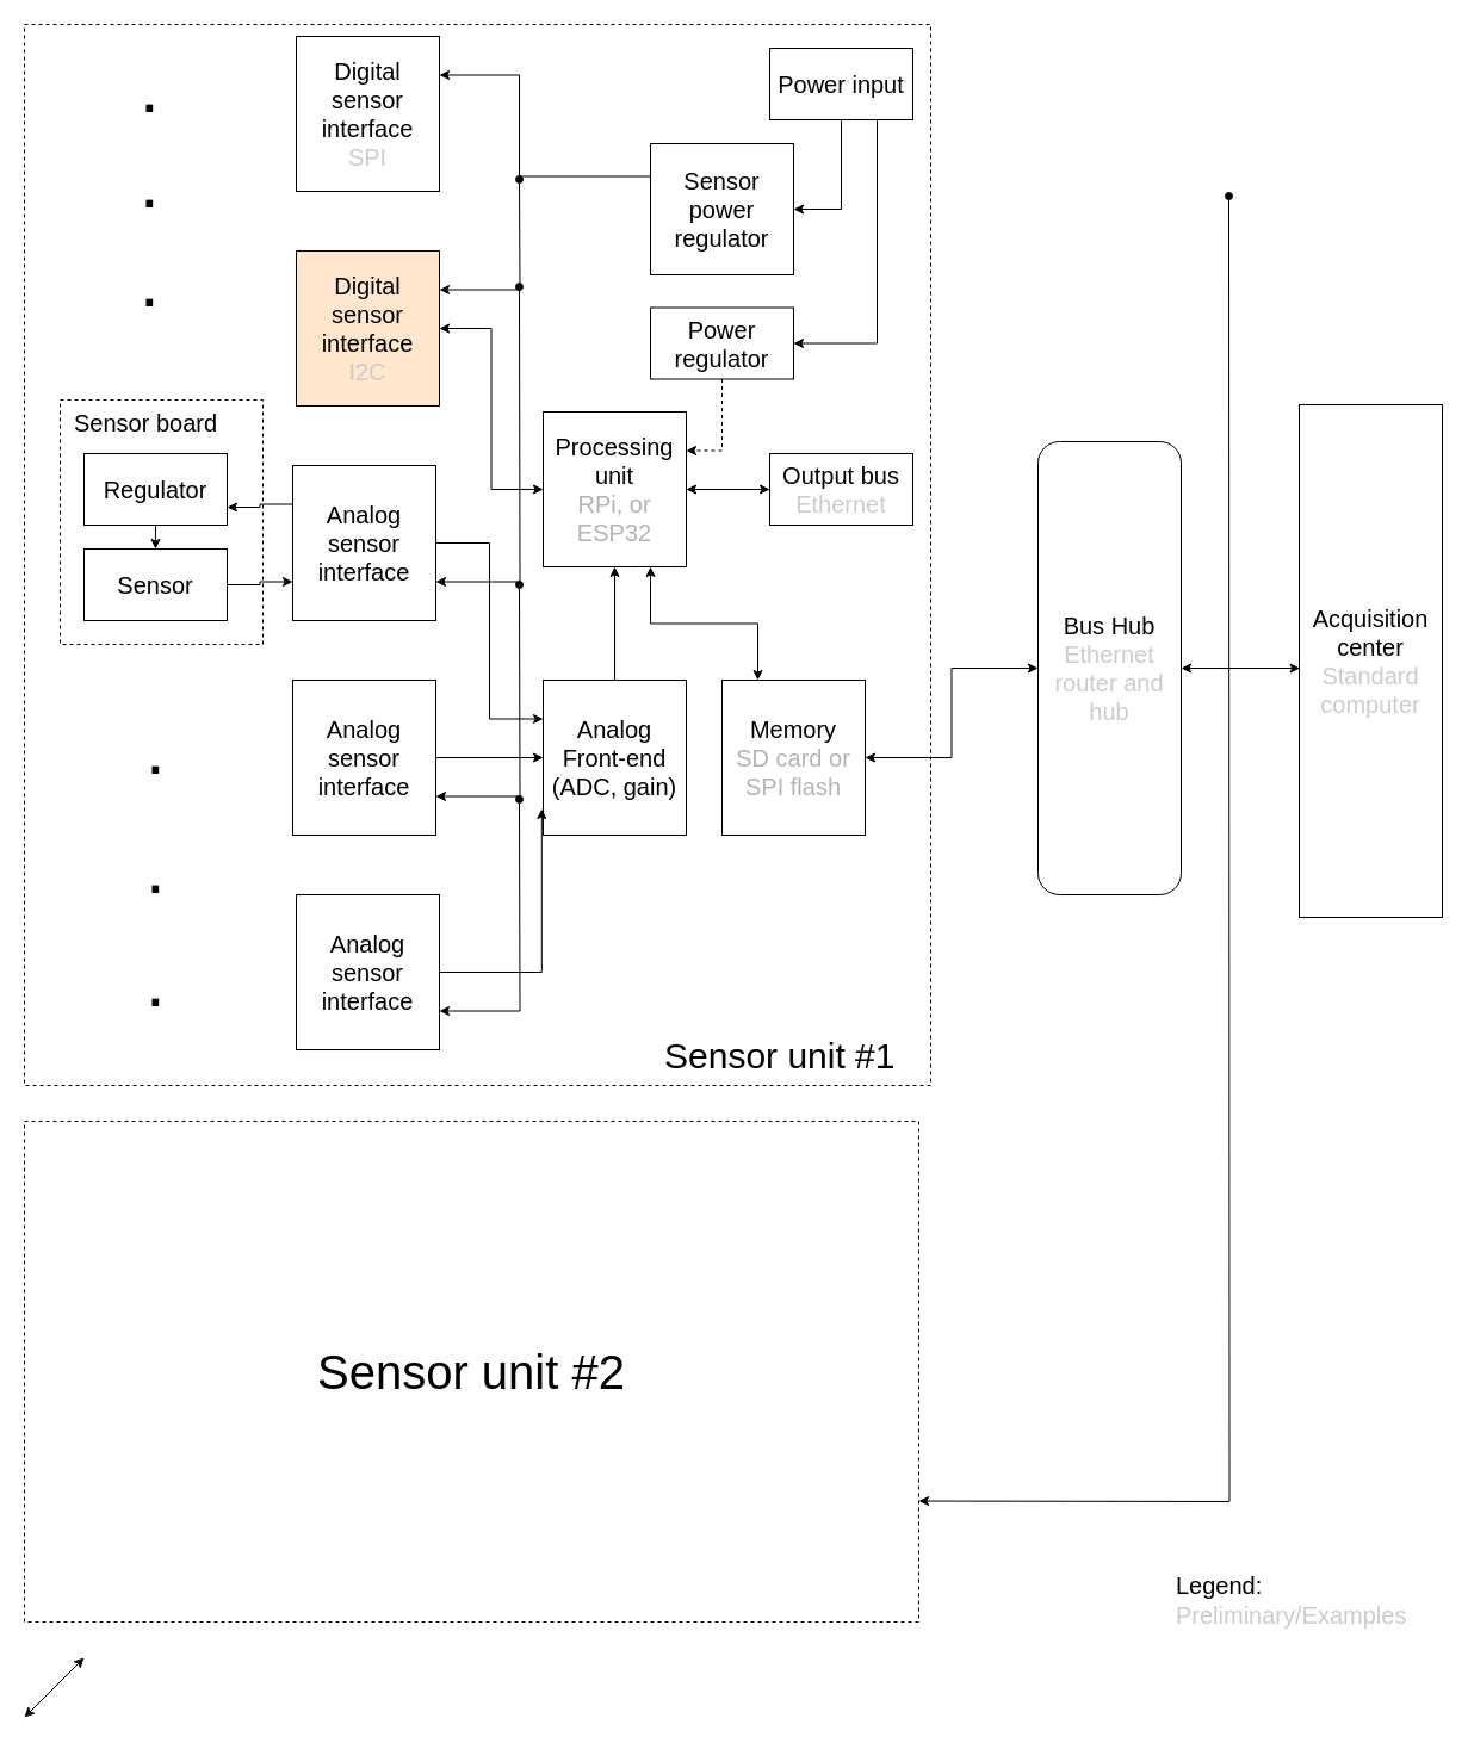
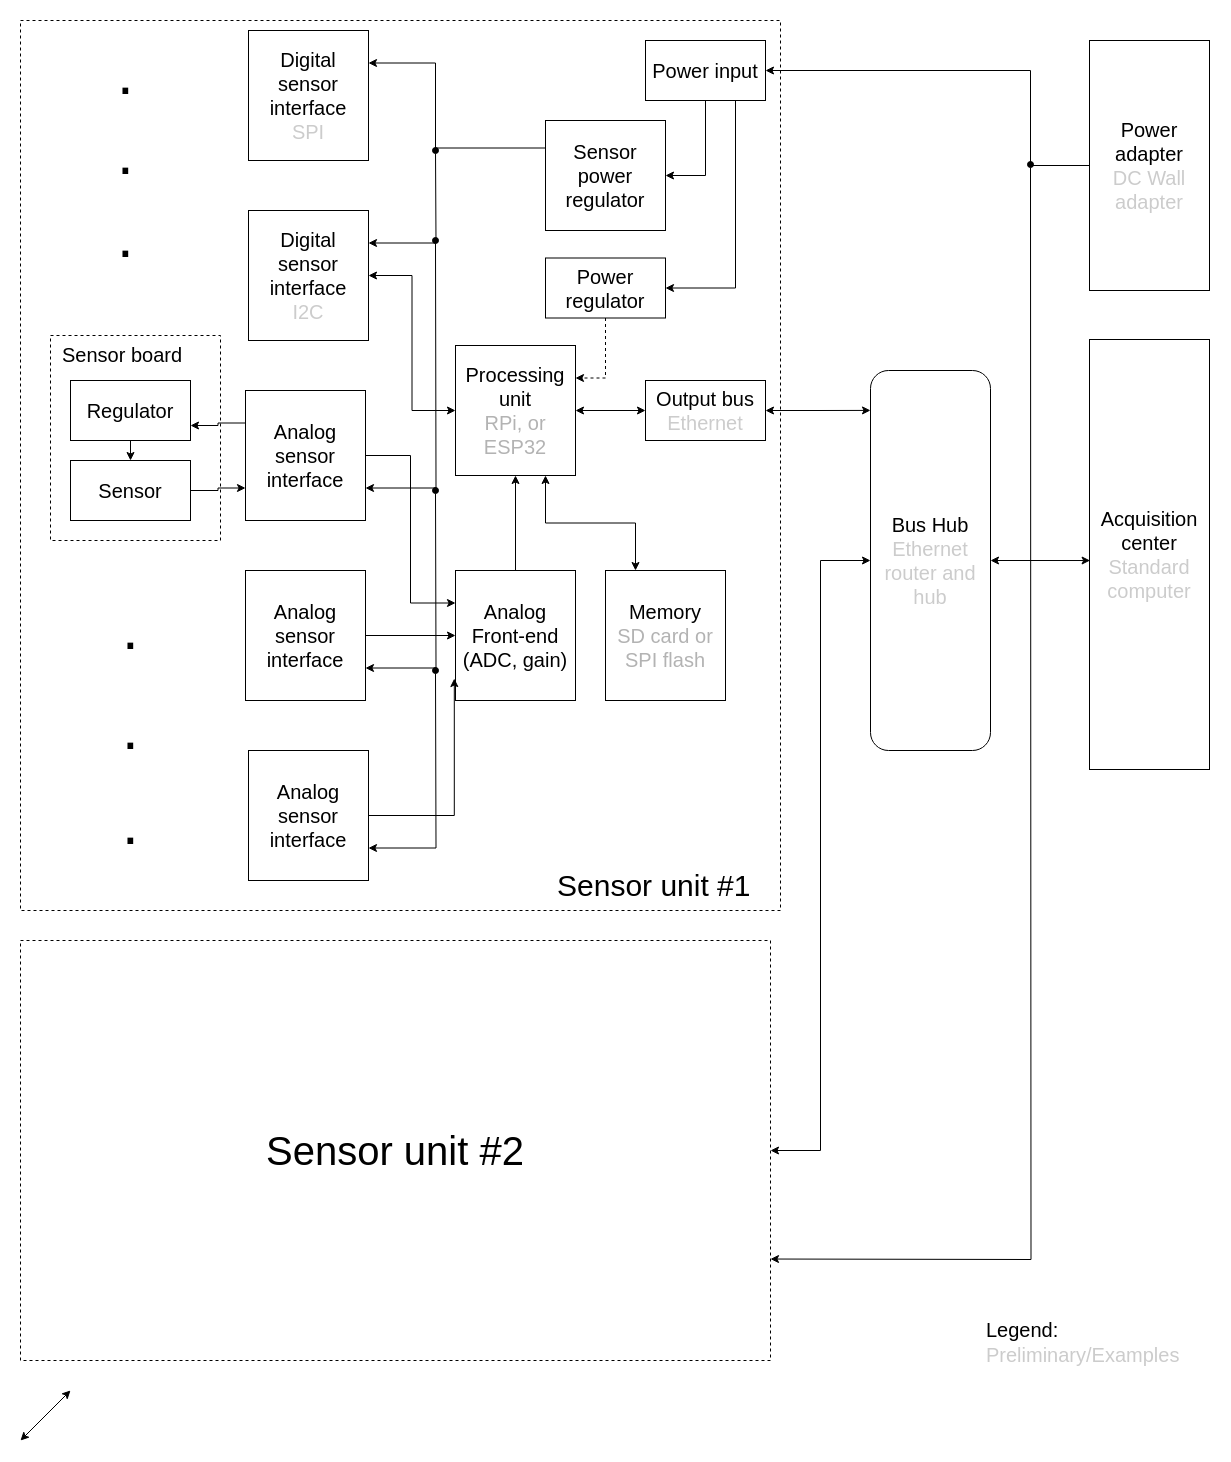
  <mxCell id="0" />
  <mxCell id="1" parent="0" />
  <mxCell id="2" value="" style="rounded=0;whiteSpace=wrap;html=1;dashed=1;" parent="1" vertex="1"><mxGeometry x="20" y="20" width="760" height="890" as="geometry" /></mxCell>
  <mxCell id="3" style="edgeStyle=orthogonalEdgeStyle;rounded=0;orthogonalLoop=1;jettySize=auto;html=1;exitX=1;exitY=0.5;exitDx=0;exitDy=0;startArrow=classic;startFill=1;" parent="1" source="4" target="6" edge="1"><mxGeometry relative="1" as="geometry" /></mxCell>
  <mxCell id="4" value="&lt;font style=&quot;font-size: 20px&quot;&gt;Processing unit&lt;br&gt;&lt;font color=&quot;#b3b3b3&quot;&gt;RPi, or ESP32&lt;/font&gt;&lt;br&gt;&lt;/font&gt;" style="rounded=0;whiteSpace=wrap;html=1;" parent="1" vertex="1"><mxGeometry x="455" y="345" width="120" height="130" as="geometry" /></mxCell>
+ <mxCell id="5" style="edgeStyle=orthogonalEdgeStyle;rounded=0;orthogonalLoop=1;jettySize=auto;html=1;exitX=1;exitY=0.5;exitDx=0;exitDy=0;startArrow=classic;startFill=1;endArrow=classic;endFill=1;entryX=0;entryY=0.105;entryDx=0;entryDy=0;entryPerimeter=0;" parent="1" source="6" target="16" edge="1"><mxGeometry relative="1" as="geometry"><mxPoint x="869" y="409" as="targetPoint" /></mxGeometry></mxCell>
  <mxCell id="6" value="&lt;font style=&quot;font-size: 20px&quot;&gt;Output bus&lt;br&gt;&lt;font color=&quot;#cccccc&quot;&gt;Ethernet&lt;/font&gt;&lt;br&gt;&lt;/font&gt;" style="rounded=0;whiteSpace=wrap;html=1;" parent="1" vertex="1"><mxGeometry x="645" y="380" width="120" height="60" as="geometry" /></mxCell>
  <mxCell id="7" value="&lt;font style=&quot;font-size: 20px&quot; color=&quot;#cccccc&quot;&gt;Preliminary/Examples&lt;/font&gt;" style="text;html=1;resizable=0;points=[];autosize=1;align=left;verticalAlign=top;spacingTop=-4;" parent="1" vertex="1"><mxGeometry x="984" y="1340" width="210" height="20" as="geometry" /></mxCell>
  <mxCell id="8" style="edgeStyle=orthogonalEdgeStyle;rounded=0;orthogonalLoop=1;jettySize=auto;html=1;exitX=0.5;exitY=0;exitDx=0;exitDy=0;entryX=0.5;entryY=1;entryDx=0;entryDy=0;startArrow=none;startFill=0;" parent="1" source="9" target="4" edge="1"><mxGeometry relative="1" as="geometry" /></mxCell>
  <mxCell id="9" value="&lt;font style=&quot;font-size: 20px&quot;&gt;Analog Front-end&lt;br&gt;(ADC, gain)&lt;br&gt;&lt;/font&gt;" style="rounded=0;whiteSpace=wrap;html=1;" parent="1" vertex="1"><mxGeometry x="455" y="570" width="120" height="130" as="geometry" /></mxCell>
+ <mxCell id="10" style="edgeStyle=orthogonalEdgeStyle;rounded=0;orthogonalLoop=1;jettySize=auto;html=1;exitX=1;exitY=0.5;exitDx=0;exitDy=0;entryX=0;entryY=0.5;entryDx=0;entryDy=0;startArrow=classic;startFill=1;endArrow=none;endFill=0;" parent="1" source="13" target="34" edge="1"><mxGeometry relative="1" as="geometry"><Array as="points"><mxPoint x="1030" y="70" /><mxPoint x="1030" y="165" /></Array></mxGeometry></mxCell>
  <mxCell id="11" style="edgeStyle=orthogonalEdgeStyle;rounded=0;orthogonalLoop=1;jettySize=auto;html=1;exitX=0.75;exitY=1;exitDx=0;exitDy=0;entryX=1;entryY=0.5;entryDx=0;entryDy=0;startArrow=none;startFill=0;endArrow=classic;endFill=1;" parent="1" source="13" target="36" edge="1"><mxGeometry relative="1" as="geometry" /></mxCell>
  <mxCell id="12" style="edgeStyle=orthogonalEdgeStyle;rounded=0;orthogonalLoop=1;jettySize=auto;html=1;exitX=0.5;exitY=1;exitDx=0;exitDy=0;entryX=1;entryY=0.5;entryDx=0;entryDy=0;startArrow=none;startFill=0;endArrow=classic;endFill=1;" parent="1" source="13" target="38" edge="1"><mxGeometry relative="1" as="geometry" /></mxCell>
  <mxCell id="13" value="&lt;font style=&quot;font-size: 20px&quot;&gt;Power input&lt;br&gt;&lt;/font&gt;" style="rounded=0;whiteSpace=wrap;html=1;" parent="1" vertex="1"><mxGeometry x="645" y="40" width="120" height="60" as="geometry" /></mxCell>
  <mxCell id="14" style="edgeStyle=orthogonalEdgeStyle;rounded=0;orthogonalLoop=1;jettySize=auto;html=1;exitX=1;exitY=0.5;exitDx=0;exitDy=0;entryX=0.005;entryY=0.514;entryDx=0;entryDy=0;entryPerimeter=0;startArrow=classic;startFill=1;endArrow=classic;endFill=1;" parent="1" source="16" target="17" edge="1"><mxGeometry relative="1" as="geometry" /></mxCell>
- <mxCell id="15" style="edgeStyle=orthogonalEdgeStyle;rounded=0;orthogonalLoop=1;jettySize=auto;html=1;exitX=0;exitY=0.5;exitDx=0;exitDy=0;startArrow=classic;startFill=1;endArrow=classic;endFill=1;" parent="1" source="16" target="54" edge="1"><mxGeometry relative="1" as="geometry" /></mxCell>
+ <mxCell id="15" style="edgeStyle=orthogonalEdgeStyle;rounded=0;orthogonalLoop=1;jettySize=auto;html=1;exitX=0;exitY=0.5;exitDx=0;exitDy=0;entryX=1;entryY=0.5;entryDx=0;entryDy=0;startArrow=classic;startFill=1;endArrow=classic;endFill=1;" parent="1" source="16" target="33" edge="1"><mxGeometry relative="1" as="geometry" /></mxCell>
  <mxCell id="16" value="&lt;font style=&quot;font-size: 20px&quot;&gt;Bus Hub&lt;br&gt;&lt;font color=&quot;#cccccc&quot;&gt;Ethernet router and hub&lt;/font&gt;&lt;br&gt;&lt;/font&gt;" style="whiteSpace=wrap;html=1;rounded=1;" parent="1" vertex="1"><mxGeometry x="870" y="370" width="120" height="380" as="geometry" /></mxCell>
  <mxCell id="17" value="&lt;font style=&quot;font-size: 20px&quot;&gt;Acquisition center&lt;br&gt;&lt;font color=&quot;#cccccc&quot;&gt;Standard computer&lt;/font&gt;&lt;br&gt;&lt;/font&gt;" style="rounded=0;whiteSpace=wrap;html=1;" parent="1" vertex="1"><mxGeometry x="1089" y="339" width="120" height="430" as="geometry" /></mxCell>
  <mxCell id="18" style="edgeStyle=orthogonalEdgeStyle;rounded=0;orthogonalLoop=1;jettySize=auto;html=1;exitX=1;exitY=0.5;exitDx=0;exitDy=0;entryX=0;entryY=0.5;entryDx=0;entryDy=0;startArrow=none;startFill=0;endArrow=classic;endFill=1;" parent="1" source="20" target="9" edge="1"><mxGeometry relative="1" as="geometry" /></mxCell>
  <mxCell id="19" style="edgeStyle=orthogonalEdgeStyle;rounded=0;orthogonalLoop=1;jettySize=auto;html=1;exitX=1;exitY=0.75;exitDx=0;exitDy=0;startArrow=classic;startFill=1;endArrow=oval;endFill=1;" parent="1" source="20" edge="1"><mxGeometry relative="1" as="geometry"><mxPoint x="435" y="490" as="targetPoint" /></mxGeometry></mxCell>
  <mxCell id="20" value="&lt;font style=&quot;font-size: 20px&quot;&gt;Analog sensor interface&lt;br&gt;&lt;/font&gt;" style="rounded=0;whiteSpace=wrap;html=1;" parent="1" vertex="1"><mxGeometry x="245" y="570" width="120" height="130" as="geometry" /></mxCell>
  <mxCell id="21" style="edgeStyle=orthogonalEdgeStyle;rounded=0;orthogonalLoop=1;jettySize=auto;html=1;exitX=1;exitY=0.5;exitDx=0;exitDy=0;entryX=-0.01;entryY=0.831;entryDx=0;entryDy=0;entryPerimeter=0;startArrow=none;startFill=0;endArrow=classic;endFill=1;" parent="1" source="23" target="9" edge="1"><mxGeometry relative="1" as="geometry" /></mxCell>
  <mxCell id="22" style="edgeStyle=orthogonalEdgeStyle;rounded=0;orthogonalLoop=1;jettySize=auto;html=1;exitX=1;exitY=0.75;exitDx=0;exitDy=0;startArrow=classic;startFill=1;endArrow=oval;endFill=1;" parent="1" source="23" edge="1"><mxGeometry relative="1" as="geometry"><mxPoint x="435" y="670" as="targetPoint" /></mxGeometry></mxCell>
  <mxCell id="23" value="&lt;font style=&quot;font-size: 20px&quot;&gt;Analog sensor interface&lt;br&gt;&lt;/font&gt;" style="rounded=0;whiteSpace=wrap;html=1;" parent="1" vertex="1"><mxGeometry x="248" y="750" width="120" height="130" as="geometry" /></mxCell>
  <mxCell id="24" style="edgeStyle=orthogonalEdgeStyle;rounded=0;orthogonalLoop=1;jettySize=auto;html=1;exitX=1;exitY=0.5;exitDx=0;exitDy=0;entryX=0;entryY=0.25;entryDx=0;entryDy=0;startArrow=none;startFill=0;endArrow=classic;endFill=1;" parent="1" source="26" target="9" edge="1"><mxGeometry relative="1" as="geometry" /></mxCell>
  <mxCell id="25" style="edgeStyle=orthogonalEdgeStyle;rounded=0;orthogonalLoop=1;jettySize=auto;html=1;exitX=1;exitY=0.75;exitDx=0;exitDy=0;startArrow=classic;startFill=1;endArrow=oval;endFill=1;" parent="1" source="26" edge="1"><mxGeometry relative="1" as="geometry"><mxPoint x="435" y="240" as="targetPoint" /></mxGeometry></mxCell>
  <mxCell id="26" value="&lt;font style=&quot;font-size: 20px&quot;&gt;Analog sensor interface&lt;br&gt;&lt;/font&gt;" style="rounded=0;whiteSpace=wrap;html=1;" parent="1" vertex="1"><mxGeometry x="245" y="390" width="120" height="130" as="geometry" /></mxCell>
  <mxCell id="27" style="edgeStyle=orthogonalEdgeStyle;rounded=0;orthogonalLoop=1;jettySize=auto;html=1;exitX=1;exitY=0.5;exitDx=0;exitDy=0;entryX=0;entryY=0.5;entryDx=0;entryDy=0;startArrow=classic;startFill=1;endArrow=classic;endFill=1;" parent="1" source="29" target="4" edge="1"><mxGeometry relative="1" as="geometry" /></mxCell>
  <mxCell id="28" style="edgeStyle=orthogonalEdgeStyle;rounded=0;orthogonalLoop=1;jettySize=auto;html=1;exitX=1;exitY=0.25;exitDx=0;exitDy=0;startArrow=classic;startFill=1;endArrow=oval;endFill=1;" parent="1" source="29" edge="1"><mxGeometry relative="1" as="geometry"><mxPoint x="435" y="150" as="targetPoint" /></mxGeometry></mxCell>
- <mxCell id="29" value="&lt;font style=&quot;font-size: 20px&quot;&gt;Digital sensor interface&lt;br&gt;&lt;font color=&quot;#cccccc&quot;&gt;I2C&lt;/font&gt;&lt;br&gt;&lt;/font&gt;" style="rounded=0;whiteSpace=wrap;html=1;fillColor=#ffe6cc;" parent="1" vertex="1"><mxGeometry x="248" y="210" width="120" height="130" as="geometry" /></mxCell>
+ <mxCell id="29" value="&lt;font style=&quot;font-size: 20px&quot;&gt;Digital sensor interface&lt;br&gt;&lt;font color=&quot;#cccccc&quot;&gt;I2C&lt;/font&gt;&lt;br&gt;&lt;/font&gt;" style="rounded=0;whiteSpace=wrap;html=1;" parent="1" vertex="1"><mxGeometry x="248" y="210" width="120" height="130" as="geometry" /></mxCell>
  <mxCell id="30" value="&lt;font style=&quot;font-size: 20px&quot;&gt;Digital sensor interface&lt;br&gt;&lt;font color=&quot;#cccccc&quot;&gt;SPI&lt;/font&gt;&lt;br&gt;&lt;/font&gt;" style="rounded=0;whiteSpace=wrap;html=1;" parent="1" vertex="1"><mxGeometry x="248" y="30" width="120" height="130" as="geometry" /></mxCell>
  <mxCell id="31" value="&lt;font style=&quot;font-size: 20px&quot;&gt;Legend:&lt;/font&gt;" style="text;html=1;resizable=0;points=[];autosize=1;align=left;verticalAlign=top;spacingTop=-4;" parent="1" vertex="1"><mxGeometry x="984" y="1315" width="90" height="20" as="geometry" /></mxCell>
  <mxCell id="32" style="edgeStyle=orthogonalEdgeStyle;rounded=0;orthogonalLoop=1;jettySize=auto;html=1;exitX=1;exitY=0.75;exitDx=0;exitDy=0;startArrow=classic;startFill=1;endArrow=oval;endFill=1;" parent="1" edge="1"><mxGeometry relative="1" as="geometry"><mxPoint x="1030" y="164" as="targetPoint" /><mxPoint x="770" y="1258.529" as="sourcePoint" /></mxGeometry></mxCell>
  <mxCell id="33" value="&lt;font style=&quot;font-size: 40px&quot;&gt;Sensor unit #2&lt;/font&gt;" style="rounded=0;whiteSpace=wrap;html=1;dashed=1;" parent="1" vertex="1"><mxGeometry x="20" y="940" width="750" height="420" as="geometry" /></mxCell>
+ <mxCell id="34" value="&lt;font style=&quot;font-size: 20px&quot;&gt;Power adapter&lt;br&gt;&lt;font color=&quot;#cccccc&quot;&gt;DC Wall adapter&lt;/font&gt;&lt;br&gt;&lt;/font&gt;" style="rounded=0;whiteSpace=wrap;html=1;" parent="1" vertex="1"><mxGeometry x="1089" y="40" width="120" height="250" as="geometry" /></mxCell>
  <mxCell id="35" style="edgeStyle=orthogonalEdgeStyle;rounded=0;orthogonalLoop=1;jettySize=auto;html=1;exitX=0.5;exitY=1;exitDx=0;exitDy=0;entryX=1;entryY=0.25;entryDx=0;entryDy=0;startArrow=none;startFill=0;endArrow=classic;endFill=1;dashed=1;" parent="1" source="36" target="4" edge="1"><mxGeometry relative="1" as="geometry" /></mxCell>
  <mxCell id="36" value="&lt;font style=&quot;font-size: 20px&quot;&gt;Power regulator&lt;br&gt;&lt;/font&gt;" style="rounded=0;whiteSpace=wrap;html=1;" parent="1" vertex="1"><mxGeometry x="545" y="257.5" width="120" height="60" as="geometry" /></mxCell>
  <mxCell id="37" style="edgeStyle=orthogonalEdgeStyle;rounded=0;orthogonalLoop=1;jettySize=auto;html=1;exitX=0;exitY=0.25;exitDx=0;exitDy=0;entryX=1;entryY=0.25;entryDx=0;entryDy=0;startArrow=none;startFill=0;endArrow=classic;endFill=1;" parent="1" source="38" target="30" edge="1"><mxGeometry relative="1" as="geometry"><Array as="points"><mxPoint x="435" y="147" /><mxPoint x="435" y="63" /></Array></mxGeometry></mxCell>
  <mxCell id="38" value="&lt;font style=&quot;font-size: 20px&quot;&gt;Sensor power regulator&lt;br&gt;&lt;/font&gt;" style="rounded=0;whiteSpace=wrap;html=1;" parent="1" vertex="1"><mxGeometry x="545" y="120" width="120" height="110" as="geometry" /></mxCell>
  <mxCell id="39" value="&lt;font style=&quot;font-size: 30px&quot;&gt;Sensor unit #1&lt;/font&gt;" style="text;html=1;resizable=0;points=[];autosize=1;align=left;verticalAlign=top;spacingTop=-4;" parent="1" vertex="1"><mxGeometry x="555" y="865" width="210" height="20" as="geometry" /></mxCell>
  <mxCell id="40" value="" style="rounded=0;whiteSpace=wrap;html=1;dashed=1;" parent="1" vertex="1"><mxGeometry x="50" y="335" width="170" height="205" as="geometry" /></mxCell>
  <mxCell id="41" style="edgeStyle=orthogonalEdgeStyle;rounded=0;orthogonalLoop=1;jettySize=auto;html=1;exitX=0.5;exitY=1;exitDx=0;exitDy=0;entryX=0.5;entryY=0;entryDx=0;entryDy=0;startArrow=none;startFill=0;endArrow=classic;endFill=1;" parent="1" source="42" target="43" edge="1"><mxGeometry relative="1" as="geometry" /></mxCell>
  <mxCell id="42" value="&lt;font style=&quot;font-size: 20px&quot;&gt;Regulator&lt;br&gt;&lt;/font&gt;" style="rounded=0;whiteSpace=wrap;html=1;" parent="1" vertex="1"><mxGeometry x="70" y="380" width="120" height="60" as="geometry" /></mxCell>
  <mxCell id="43" value="&lt;font style=&quot;font-size: 20px&quot;&gt;Sensor&lt;br&gt;&lt;/font&gt;" style="rounded=0;whiteSpace=wrap;html=1;" parent="1" vertex="1"><mxGeometry x="70" y="460" width="120" height="60" as="geometry" /></mxCell>
  <mxCell id="44" value="&lt;font style=&quot;font-size: 20px&quot;&gt;Sensor board&lt;/font&gt;" style="text;html=1;resizable=0;points=[];autosize=1;align=left;verticalAlign=top;spacingTop=-4;" parent="1" vertex="1"><mxGeometry x="60" y="340" width="140" height="20" as="geometry" /></mxCell>
  <mxCell id="45" style="edgeStyle=orthogonalEdgeStyle;rounded=0;orthogonalLoop=1;jettySize=auto;html=1;exitX=0;exitY=0.25;exitDx=0;exitDy=0;entryX=1;entryY=0.75;entryDx=0;entryDy=0;startArrow=none;startFill=0;endArrow=classic;endFill=1;" parent="1" source="26" target="42" edge="1"><mxGeometry relative="1" as="geometry" /></mxCell>
  <mxCell id="46" style="edgeStyle=orthogonalEdgeStyle;rounded=0;orthogonalLoop=1;jettySize=auto;html=1;exitX=0;exitY=0.75;exitDx=0;exitDy=0;entryX=1;entryY=0.5;entryDx=0;entryDy=0;startArrow=classic;startFill=1;endArrow=none;endFill=0;" parent="1" source="26" target="43" edge="1"><mxGeometry relative="1" as="geometry" /></mxCell>
  <mxCell id="47" value="&lt;font style=&quot;font-size: 60px&quot;&gt;.&lt;br&gt;&lt;br&gt;&lt;/font&gt;" style="text;html=1;resizable=0;points=[];autosize=1;align=left;verticalAlign=top;spacingTop=-4;" parent="1" vertex="1"><mxGeometry x="115" y="35" width="30" height="60" as="geometry" /></mxCell>
  <mxCell id="48" value="&lt;font style=&quot;font-size: 60px&quot;&gt;.&lt;br&gt;&lt;br&gt;&lt;/font&gt;" style="text;html=1;resizable=0;points=[];autosize=1;align=left;verticalAlign=top;spacingTop=-4;" parent="1" vertex="1"><mxGeometry x="115" y="115" width="30" height="60" as="geometry" /></mxCell>
  <mxCell id="49" value="&lt;font style=&quot;font-size: 60px&quot;&gt;.&lt;br&gt;&lt;br&gt;&lt;/font&gt;" style="text;html=1;resizable=0;points=[];autosize=1;align=left;verticalAlign=top;spacingTop=-4;" parent="1" vertex="1"><mxGeometry x="115" y="197.5" width="30" height="60" as="geometry" /></mxCell>
  <mxCell id="50" value="&lt;font style=&quot;font-size: 60px&quot;&gt;.&lt;br&gt;&lt;br&gt;&lt;/font&gt;" style="text;html=1;resizable=0;points=[];autosize=1;align=left;verticalAlign=top;spacingTop=-4;" parent="1" vertex="1"><mxGeometry x="120" y="590" width="30" height="60" as="geometry" /></mxCell>
  <mxCell id="51" value="&lt;font style=&quot;font-size: 60px&quot;&gt;.&lt;br&gt;&lt;br&gt;&lt;/font&gt;" style="text;html=1;resizable=0;points=[];autosize=1;align=left;verticalAlign=top;spacingTop=-4;" parent="1" vertex="1"><mxGeometry x="120" y="690" width="30" height="60" as="geometry" /></mxCell>
  <mxCell id="52" value="&lt;font style=&quot;font-size: 60px&quot;&gt;.&lt;br&gt;&lt;br&gt;&lt;/font&gt;" style="text;html=1;resizable=0;points=[];autosize=1;align=left;verticalAlign=top;spacingTop=-4;" parent="1" vertex="1"><mxGeometry x="120" y="785" width="30" height="60" as="geometry" /></mxCell>
  <mxCell id="53" style="edgeStyle=orthogonalEdgeStyle;rounded=0;orthogonalLoop=1;jettySize=auto;html=1;exitX=0.25;exitY=0;exitDx=0;exitDy=0;entryX=0.75;entryY=1;entryDx=0;entryDy=0;startArrow=classic;startFill=1;" edge="1" parent="1" source="54" target="4"><mxGeometry relative="1" as="geometry" /></mxCell>
  <mxCell id="54" value="&lt;font style=&quot;font-size: 20px&quot;&gt;Memory&lt;br&gt;&lt;font color=&quot;#b3b3b3&quot;&gt;SD card or SPI flash&lt;/font&gt;&lt;br&gt;&lt;/font&gt;" style="rounded=0;whiteSpace=wrap;html=1;" vertex="1" parent="1"><mxGeometry x="605" y="570" width="120" height="130" as="geometry" /></mxCell>
  <mxCell id="55" value="" style="endArrow=classic;startArrow=classic;html=1;" edge="1" parent="1"><mxGeometry width="50" height="50" relative="1" as="geometry"><mxPoint x="20" y="1440" as="sourcePoint" /><mxPoint x="70" y="1390" as="targetPoint" /></mxGeometry></mxCell>
